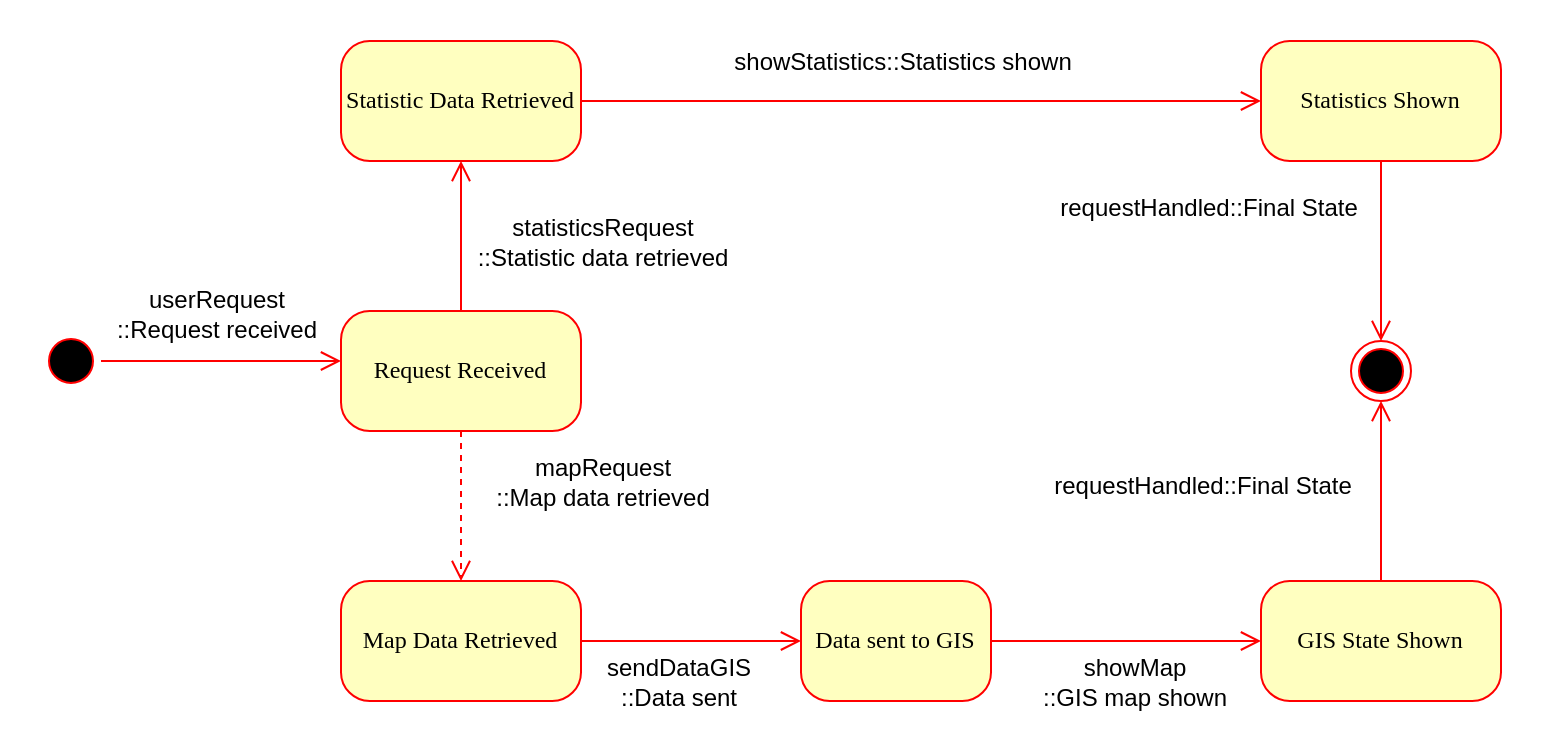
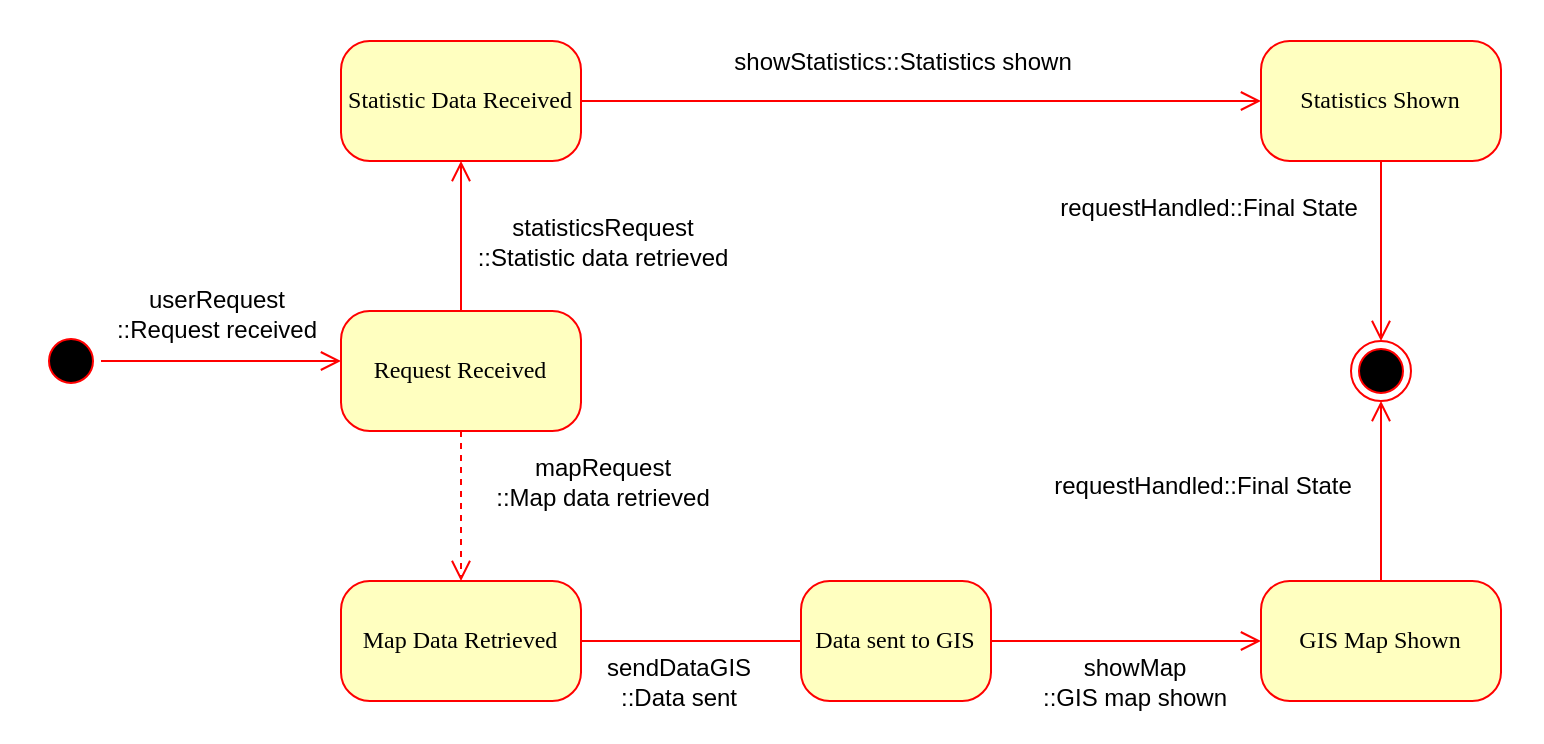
  <mxCell id="0" />
  <mxCell id="1" parent="0" />
  <mxCell id="2" value="" style="ellipse;html=1;shape=startState;fillColor=#000000;strokeColor=#ff0000;rounded=1;shadow=0;comic=0;labelBackgroundColor=none;fontFamily=Verdana;fontSize=12;fontColor=#000000;align=center;direction=south;" parent="1" vertex="1"><mxGeometry x="20" y="165" width="30" height="30" as="geometry" /></mxCell>
  <mxCell id="3" value="Request Received" style="rounded=1;whiteSpace=wrap;html=1;arcSize=24;fillColor=#ffffc0;strokeColor=#ff0000;shadow=0;comic=0;labelBackgroundColor=none;fontFamily=Verdana;fontSize=12;fontColor=#000000;align=center;" parent="1" vertex="1"><mxGeometry x="170" y="155" width="120" height="60" as="geometry" /></mxCell>
  <mxCell id="4" style="edgeStyle=orthogonalEdgeStyle;html=1;labelBackgroundColor=none;endArrow=open;endSize=8;strokeColor=#ff0000;fontFamily=Verdana;fontSize=12;align=left;exitX=0.5;exitY=1;exitDx=0;exitDy=0;entryX=0.5;entryY=0;entryDx=0;entryDy=0;dashed=1;" parent="1" source="3" target="6" edge="1"><mxGeometry relative="1" as="geometry"><Array as="points" /><mxPoint x="495" y="115" as="targetPoint" /><mxPoint x="430" y="145" as="sourcePoint" /></mxGeometry></mxCell>
  <mxCell id="5" value="mapRequest&lt;br&gt;::Map data retrieved" style="text;html=1;resizable=0;points=[];align=center;verticalAlign=middle;labelBackgroundColor=#ffffff;" parent="4" vertex="1" connectable="0"><mxGeometry x="0.529" y="75" relative="1" as="geometry"><mxPoint x="-5" y="-32" as="offset" /></mxGeometry></mxCell>
  <mxCell id="6" value="Map Data Retrieved" style="rounded=1;whiteSpace=wrap;html=1;arcSize=24;fillColor=#ffffc0;strokeColor=#ff0000;shadow=0;comic=0;labelBackgroundColor=none;fontFamily=Verdana;fontSize=12;fontColor=#000000;align=center;" parent="1" vertex="1"><mxGeometry x="170" y="290" width="120" height="60" as="geometry" /></mxCell>
  <mxCell id="7" value="" style="ellipse;html=1;shape=endState;fillColor=#000000;strokeColor=#ff0000;rounded=1;shadow=0;comic=0;labelBackgroundColor=none;fontFamily=Verdana;fontSize=12;fontColor=#000000;align=center;" parent="1" vertex="1"><mxGeometry x="675" y="170" width="30" height="30" as="geometry" /></mxCell>
  <mxCell id="8" style="edgeStyle=orthogonalEdgeStyle;html=1;exitX=0.5;exitY=0;labelBackgroundColor=none;endArrow=open;endSize=8;strokeColor=#ff0000;fontFamily=Verdana;fontSize=12;align=left;exitDx=0;exitDy=0;" parent="1" source="2" target="3" edge="1"><mxGeometry relative="1" as="geometry"><Array as="points"><mxPoint x="180" y="180" /></Array><mxPoint x="210" y="165" as="targetPoint" /><mxPoint x="-10" y="165" as="sourcePoint" /></mxGeometry></mxCell>
  <mxCell id="9" value="userRequest&lt;br&gt;::Request received" style="text;html=1;resizable=0;points=[];align=center;verticalAlign=middle;labelBackgroundColor=#ffffff;" parent="8" vertex="1" connectable="0"><mxGeometry x="0.529" y="75" relative="1" as="geometry"><mxPoint x="-35" y="51" as="offset" /></mxGeometry></mxCell>
  <mxCell id="10" style="edgeStyle=orthogonalEdgeStyle;html=1;labelBackgroundColor=none;endArrow=open;endSize=8;strokeColor=#ff0000;fontFamily=Verdana;fontSize=12;align=left;entryX=0.5;entryY=1;entryDx=0;entryDy=0;exitX=0.5;exitY=0;exitDx=0;exitDy=0;" parent="1" source="3" target="12" edge="1"><mxGeometry relative="1" as="geometry"><Array as="points" /><mxPoint x="835" y="170" as="targetPoint" /><mxPoint x="220" y="170" as="sourcePoint" /></mxGeometry></mxCell>
  <mxCell id="11" value="statisticsRequest&lt;br&gt;::Statistic data retrieved" style="text;html=1;resizable=0;points=[];align=center;verticalAlign=middle;labelBackgroundColor=#ffffff;" parent="10" vertex="1" connectable="0"><mxGeometry x="0.529" y="75" relative="1" as="geometry"><mxPoint x="145" y="22" as="offset" /></mxGeometry></mxCell>
- <mxCell id="12" value="Statistic Data Retrieved" style="rounded=1;whiteSpace=wrap;html=1;arcSize=24;fillColor=#ffffc0;strokeColor=#ff0000;shadow=0;comic=0;labelBackgroundColor=none;fontFamily=Verdana;fontSize=12;fontColor=#000000;align=center;" parent="1" vertex="1"><mxGeometry x="170" y="20" width="120" height="60" as="geometry" /></mxCell>
+ <mxCell id="12" value="Statistic Data Received" style="rounded=1;whiteSpace=wrap;html=1;arcSize=24;fillColor=#ffffc0;strokeColor=#ff0000;shadow=0;comic=0;labelBackgroundColor=none;fontFamily=Verdana;fontSize=12;fontColor=#000000;align=center;" parent="1" vertex="1"><mxGeometry x="170" y="20" width="120" height="60" as="geometry" /></mxCell>
  <mxCell id="13" value="Statistics Shown" style="rounded=1;whiteSpace=wrap;html=1;arcSize=24;fillColor=#ffffc0;strokeColor=#ff0000;shadow=0;comic=0;labelBackgroundColor=none;fontFamily=Verdana;fontSize=12;fontColor=#000000;align=center;" parent="1" vertex="1"><mxGeometry x="630" y="20" width="120" height="60" as="geometry" /></mxCell>
  <mxCell id="14" style="edgeStyle=orthogonalEdgeStyle;html=1;labelBackgroundColor=none;endArrow=open;endSize=8;strokeColor=#ff0000;fontFamily=Verdana;fontSize=12;align=left;exitX=1;exitY=0.5;exitDx=0;exitDy=0;entryX=0;entryY=0.5;entryDx=0;entryDy=0;" parent="1" source="12" target="13" edge="1"><mxGeometry relative="1" as="geometry"><Array as="points"><mxPoint x="540" y="50" /><mxPoint x="540" y="50" /></Array><mxPoint x="790" y="470" as="targetPoint" /><mxPoint x="630" y="390" as="sourcePoint" /></mxGeometry></mxCell>
  <mxCell id="15" value="showStatistics::Statistics shown" style="text;html=1;resizable=0;points=[];align=center;verticalAlign=middle;labelBackgroundColor=#ffffff;" parent="14" vertex="1" connectable="0"><mxGeometry x="0.529" y="75" relative="1" as="geometry"><mxPoint x="-100" y="55" as="offset" /></mxGeometry></mxCell>
  <mxCell id="16" style="edgeStyle=orthogonalEdgeStyle;html=1;labelBackgroundColor=none;endArrow=open;endSize=8;strokeColor=#ff0000;fontFamily=Verdana;fontSize=12;align=left;exitX=0.5;exitY=1;exitDx=0;exitDy=0;entryX=0.5;entryY=0;entryDx=0;entryDy=0;" parent="1" source="13" target="7" edge="1"><mxGeometry relative="1" as="geometry"><Array as="points"><mxPoint x="690" y="160" /><mxPoint x="690" y="160" /></Array><mxPoint x="650" y="660" as="targetPoint" /><mxPoint x="570" y="570" as="sourcePoint" /></mxGeometry></mxCell>
  <mxCell id="17" value="requestHandled::Final State" style="text;html=1;resizable=0;points=[];align=center;verticalAlign=middle;labelBackgroundColor=#ffffff;" parent="16" vertex="1" connectable="0"><mxGeometry x="0.529" y="75" relative="1" as="geometry"><mxPoint x="-165" y="93" as="offset" /></mxGeometry></mxCell>
  <mxCell id="18" value="Data sent to GIS" style="rounded=1;whiteSpace=wrap;html=1;arcSize=24;fillColor=#ffffc0;strokeColor=#ff0000;shadow=0;comic=0;labelBackgroundColor=none;fontFamily=Verdana;fontSize=12;fontColor=#000000;align=center;" parent="1" vertex="1"><mxGeometry x="400" y="290" width="95" height="60" as="geometry" /></mxCell>
- <mxCell id="19" style="edgeStyle=orthogonalEdgeStyle;html=1;labelBackgroundColor=none;endArrow=open;endSize=8;strokeColor=#ff0000;fontFamily=Verdana;fontSize=12;align=left;exitX=1;exitY=0.5;exitDx=0;exitDy=0;entryX=0;entryY=0.5;entryDx=0;entryDy=0;" parent="1" source="6" target="18" edge="1"><mxGeometry relative="1" as="geometry"><Array as="points"><mxPoint x="360" y="320" /><mxPoint x="360" y="320" /></Array><mxPoint x="170" y="370" as="targetPoint" /><mxPoint x="110" y="170" as="sourcePoint" /></mxGeometry></mxCell>
+ <mxCell id="19" style="edgeStyle=orthogonalEdgeStyle;html=1;labelBackgroundColor=none;endArrow=none;endSize=8;strokeColor=#ff0000;fontFamily=Verdana;fontSize=12;align=left;exitX=1;exitY=0.5;exitDx=0;exitDy=0;entryX=0;entryY=0.5;entryDx=0;entryDy=0;" parent="1" source="6" target="18" edge="1"><mxGeometry relative="1" as="geometry"><Array as="points"><mxPoint x="360" y="320" /><mxPoint x="360" y="320" /></Array><mxPoint x="170" y="370" as="targetPoint" /><mxPoint x="110" y="170" as="sourcePoint" /></mxGeometry></mxCell>
  <mxCell id="20" value="sendDataGIS&lt;br&gt;::Data sent" style="text;html=1;resizable=0;points=[];align=center;verticalAlign=middle;labelBackgroundColor=#ffffff;" parent="19" vertex="1" connectable="0"><mxGeometry x="0.529" y="75" relative="1" as="geometry"><mxPoint x="-36" y="95" as="offset" /></mxGeometry></mxCell>
- <mxCell id="21" value="GIS State Shown" style="rounded=1;whiteSpace=wrap;html=1;arcSize=24;fillColor=#ffffc0;strokeColor=#ff0000;shadow=0;comic=0;labelBackgroundColor=none;fontFamily=Verdana;fontSize=12;fontColor=#000000;align=center;" parent="1" vertex="1"><mxGeometry x="630" y="290" width="120" height="60" as="geometry" /></mxCell>
+ <mxCell id="21" value="GIS Map Shown" style="rounded=1;whiteSpace=wrap;html=1;arcSize=24;fillColor=#ffffc0;strokeColor=#ff0000;shadow=0;comic=0;labelBackgroundColor=none;fontFamily=Verdana;fontSize=12;fontColor=#000000;align=center;" parent="1" vertex="1"><mxGeometry x="630" y="290" width="120" height="60" as="geometry" /></mxCell>
  <mxCell id="22" style="edgeStyle=orthogonalEdgeStyle;html=1;labelBackgroundColor=none;endArrow=open;endSize=8;strokeColor=#ff0000;fontFamily=Verdana;fontSize=12;align=left;exitX=1;exitY=0.5;exitDx=0;exitDy=0;entryX=0;entryY=0.5;entryDx=0;entryDy=0;" parent="1" source="18" target="21" edge="1"><mxGeometry relative="1" as="geometry"><Array as="points"><mxPoint x="560" y="320" /><mxPoint x="560" y="320" /></Array><mxPoint x="560" y="400" as="targetPoint" /><mxPoint x="690" y="470" as="sourcePoint" /></mxGeometry></mxCell>
  <mxCell id="23" value="showMap&lt;br&gt;::GIS map shown" style="text;html=1;resizable=0;points=[];align=center;verticalAlign=middle;labelBackgroundColor=#ffffff;" parent="22" vertex="1" connectable="0"><mxGeometry x="0.529" y="75" relative="1" as="geometry"><mxPoint x="-32" y="95" as="offset" /></mxGeometry></mxCell>
  <mxCell id="24" style="edgeStyle=orthogonalEdgeStyle;html=1;labelBackgroundColor=none;endArrow=open;endSize=8;strokeColor=#ff0000;fontFamily=Verdana;fontSize=12;align=left;exitX=0.5;exitY=0;exitDx=0;exitDy=0;entryX=0.5;entryY=1;entryDx=0;entryDy=0;" parent="1" source="21" target="7" edge="1"><mxGeometry relative="1" as="geometry"><Array as="points"><mxPoint x="690" y="250" /><mxPoint x="690" y="250" /></Array><mxPoint x="-100" y="740" as="targetPoint" /><mxPoint x="75" y="545" as="sourcePoint" /></mxGeometry></mxCell>
  <mxCell id="25" value="requestHandled::Final State" style="text;html=1;resizable=0;points=[];align=center;verticalAlign=middle;labelBackgroundColor=#ffffff;" parent="24" vertex="1" connectable="0"><mxGeometry x="0.529" y="75" relative="1" as="geometry"><mxPoint x="-12" y="-118" as="offset" /></mxGeometry></mxCell>
